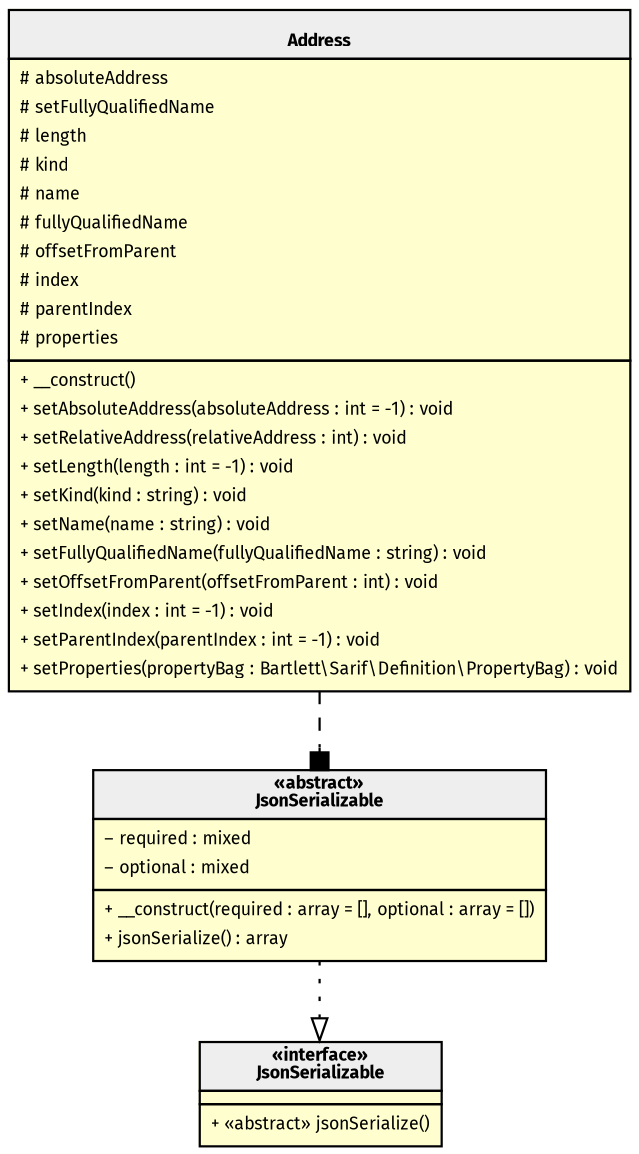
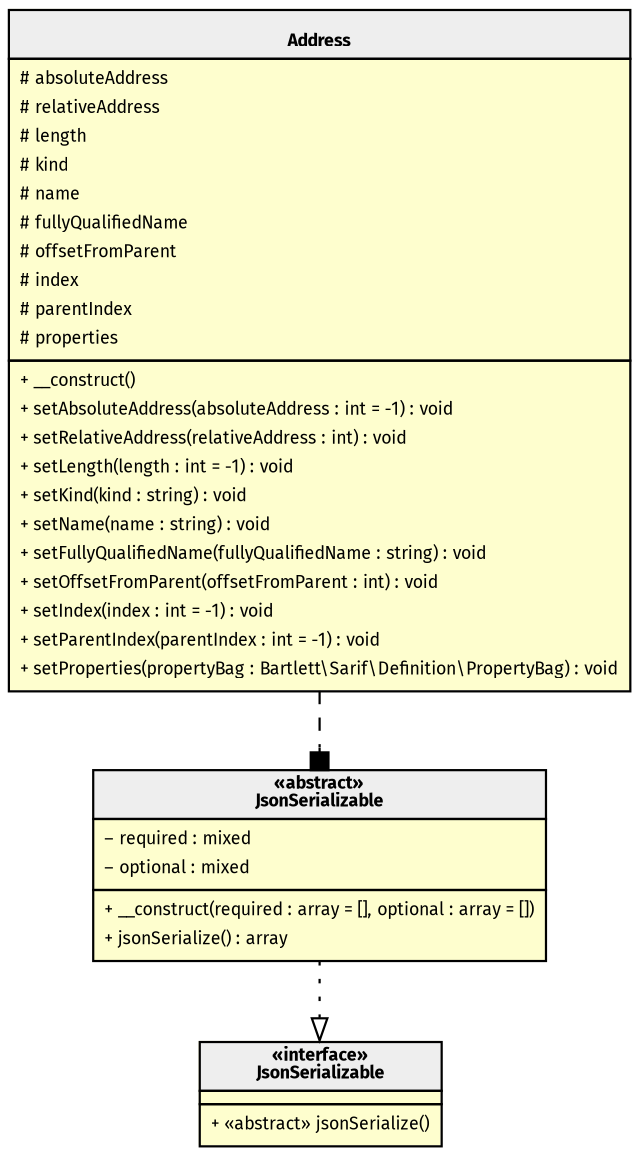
  digraph {
    rankdir=TB
    fontname="Fira Sans"
    node [fillcolor="#FEFECE" fontname="Fira Sans" fontsize=8 margin=0 shape=none style=filled]
    edge [fontname="Fira Sans" fontsize=8]
    n1 [label=< <table cellspacing="0" border="0" cellborder="1">     <tr><td bgcolor="#eeeeee"><b>«abstract»<br/>JsonSerializable</b></td></tr>     <tr><td><table border="0" cellspacing="0" cellpadding="2">     <tr><td align="left">– required : mixed</td></tr>     <tr><td align="left">– optional : mixed</td></tr> </table></td></tr>     <tr><td><table border="0" cellspacing="0" cellpadding="2">     <tr><td align="left">+ __construct(required : array = [], optional : array = [])</td></tr>     <tr><td align="left">+ jsonSerialize() : array</td></tr> </table></td></tr> </table>>]
-   n2 [label=< <table cellspacing="0" border="0" cellborder="1">     <tr><td bgcolor="#eeeeee"><b><br/>Address</b></td></tr>     <tr><td><table border="0" cellspacing="0" cellpadding="2">     <tr><td align="left"># absoluteAddress</td></tr>     <tr><td align="left"># setFullyQualifiedName</td></tr>     <tr><td align="left"># length</td></tr>     <tr><td align="left"># kind</td></tr>     <tr><td align="left"># name</td></tr>     <tr><td align="left"># fullyQualifiedName</td></tr>     <tr><td align="left"># offsetFromParent</td></tr>     <tr><td align="left"># index</td></tr>     <tr><td align="left"># parentIndex</td></tr>     <tr><td align="left"># properties</td></tr> </table></td></tr>     <tr><td><table border="0" cellspacing="0" cellpadding="2">     <tr><td align="left">+ __construct()</td></tr>     <tr><td align="left">+ setAbsoluteAddress(absoluteAddress : int = -1) : void</td></tr>     <tr><td align="left">+ setRelativeAddress(relativeAddress : int) : void</td></tr>     <tr><td align="left">+ setLength(length : int = -1) : void</td></tr>     <tr><td align="left">+ setKind(kind : string) : void</td></tr>     <tr><td align="left">+ setName(name : string) : void</td></tr>     <tr><td align="left">+ setFullyQualifiedName(fullyQualifiedName : string) : void</td></tr>     <tr><td align="left">+ setOffsetFromParent(offsetFromParent : int) : void</td></tr>     <tr><td align="left">+ setIndex(index : int = -1) : void</td></tr>     <tr><td align="left">+ setParentIndex(parentIndex : int = -1) : void</td></tr>     <tr><td align="left">+ setProperties(propertyBag : Bartlett\\Sarif\\Definition\\PropertyBag) : void</td></tr> </table></td></tr> </table>>]
+   n2 [label=< <table cellspacing="0" border="0" cellborder="1">     <tr><td bgcolor="#eeeeee"><b><br/>Address</b></td></tr>     <tr><td><table border="0" cellspacing="0" cellpadding="2">     <tr><td align="left"># absoluteAddress</td></tr>     <tr><td align="left"># relativeAddress</td></tr>     <tr><td align="left"># length</td></tr>     <tr><td align="left"># kind</td></tr>     <tr><td align="left"># name</td></tr>     <tr><td align="left"># fullyQualifiedName</td></tr>     <tr><td align="left"># offsetFromParent</td></tr>     <tr><td align="left"># index</td></tr>     <tr><td align="left"># parentIndex</td></tr>     <tr><td align="left"># properties</td></tr> </table></td></tr>     <tr><td><table border="0" cellspacing="0" cellpadding="2">     <tr><td align="left">+ __construct()</td></tr>     <tr><td align="left">+ setAbsoluteAddress(absoluteAddress : int = -1) : void</td></tr>     <tr><td align="left">+ setRelativeAddress(relativeAddress : int) : void</td></tr>     <tr><td align="left">+ setLength(length : int = -1) : void</td></tr>     <tr><td align="left">+ setKind(kind : string) : void</td></tr>     <tr><td align="left">+ setName(name : string) : void</td></tr>     <tr><td align="left">+ setFullyQualifiedName(fullyQualifiedName : string) : void</td></tr>     <tr><td align="left">+ setOffsetFromParent(offsetFromParent : int) : void</td></tr>     <tr><td align="left">+ setIndex(index : int = -1) : void</td></tr>     <tr><td align="left">+ setParentIndex(parentIndex : int = -1) : void</td></tr>     <tr><td align="left">+ setProperties(propertyBag : Bartlett\\Sarif\\Definition\\PropertyBag) : void</td></tr> </table></td></tr> </table>>]
    n3 [label=< <table cellspacing="0" border="0" cellborder="1">     <tr><td bgcolor="#eeeeee"><b>«interface»<br/>JsonSerializable</b></td></tr>     <tr><td></td></tr>     <tr><td><table border="0" cellspacing="0" cellpadding="2">     <tr><td align="left">+ «abstract» jsonSerialize()</td></tr> </table></td></tr> </table>>]
    subgraph sub_1 {
      bgcolor=Bisque
      label="Bartlett\\Sarif\\Internal"
      n1
    }
    subgraph sub_2 {
      bgcolor=BurlyWood
      label="Bartlett\\Sarif\\Definition"
      n2
    }
    subgraph sub_3 {
      label=0
      n3
    }
    n1 -> n3 [arrowhead=onormal style=dotted]
    n2 -> n1 [arrowhead=box style=dashed]
  }
